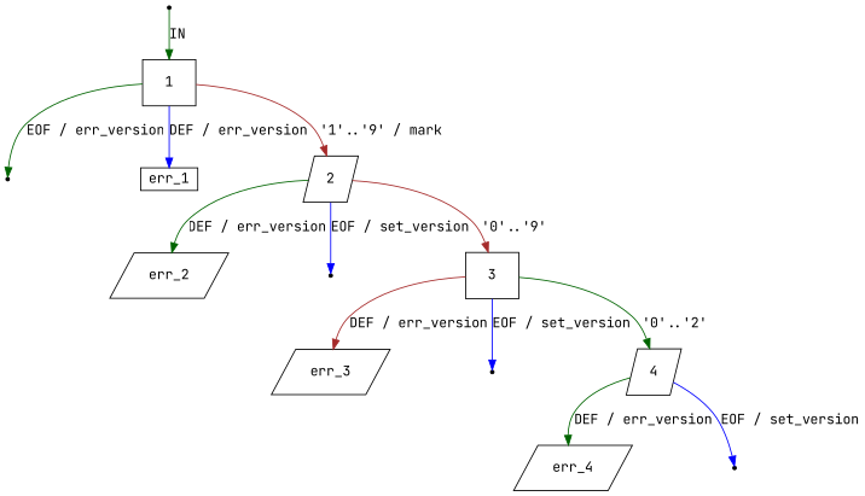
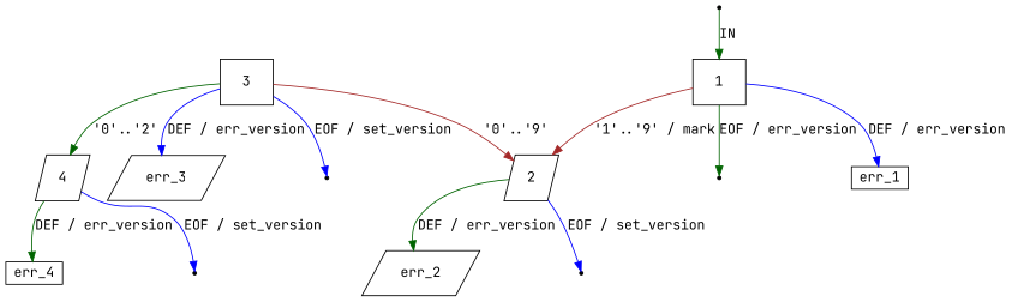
  digraph {
    fontname="JetBrains Mono"
    rankdir=TB
    node [fontname="JetBrains Mono" shape=point]
    edge [color=darkgreen fontname="JetBrains Mono"]
    1 [fixedsize=true height=0.65 shape=box]
    ENTRY
    eof_1
    err_1 [height=0.2 shape=box]
    2 [fixedsize=true height=0.65 shape=parallelogram]
    err_2 [height=0.2 shape=parallelogram]
    err_3 [height=0.2 shape=parallelogram]
-   err_4 [height=0.2 shape=parallelogram]
+   err_4 [height=0.2 shape=box]
    eof_2
    3 [fixedsize=true height=0.65 shape=box]
    eof_3
    4 [fixedsize=true height=0.65 shape=parallelogram]
    eof_4
    1 -> eof_1 [label="EOF / err_version"]
    1 -> err_1 [color=blue label="DEF / err_version"]
    1 -> 2 [color=brown label="'1'..'9' / mark"]
    ENTRY -> 1 [label=IN]
    2 -> err_2 [label="DEF / err_version"]
    2 -> eof_2 [color=blue label="EOF / set_version"]
-   2 -> 3 [color=brown label="'0'..'9'"]
-   3 -> err_3 [color=brown label="DEF / err_version"]
+   3 -> 2 [color=brown label="'0'..'9'"]
+   3 -> err_3 [color=blue label="DEF / err_version"]
    3 -> eof_3 [color=blue label="EOF / set_version"]
    3 -> 4 [label="'0'..'2'"]
    4 -> err_4 [label="DEF / err_version"]
    4 -> eof_4 [color=blue label="EOF / set_version"]
  }
